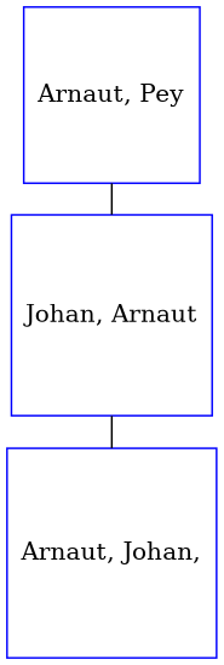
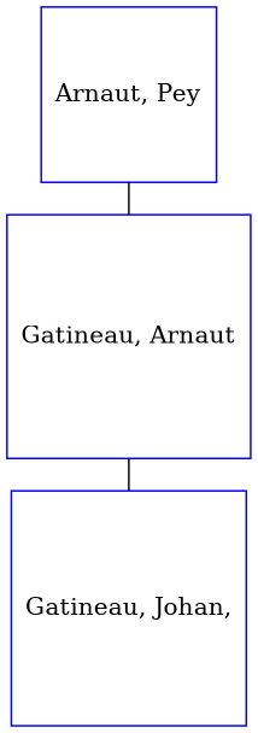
  digraph {
    rankdir=LR
    node [color=blue regular=1 shape=box]
    edge [dir=none]
    n1 [label="Arnaut, Pey"]
-   n2 [label="Johan, Arnaut"]
-   n3 [label="Arnaut, Johan,"]
+   n2 [label="Gatineau, Arnaut"]
+   n3 [label="Gatineau, Johan,"]
    subgraph sub_1 {
      rank=same
      n1
      n2
      n3
    }
    n1 -> n2
    n2 -> n3
  }
